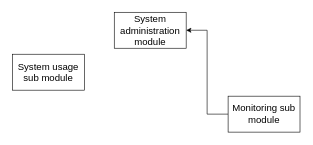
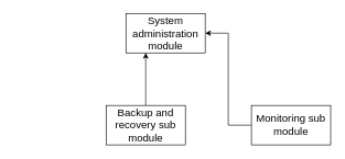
  <mxCell id="0" />
  <mxCell id="1" parent="0" />
  <mxCell id="2" value="&lt;span lang=&quot;EN-HK&quot; style=&quot;font-size: 12pt ; font-family: &amp;#34;calibri&amp;#34; , sans-serif&quot;&gt;System administration module&lt;/span&gt;&lt;span style=&quot;font-size: medium&quot;&gt;&lt;/span&gt;" style="rounded=0;whiteSpace=wrap;html=1;" vertex="1" parent="1"><mxGeometry x="190" y="20" width="120" height="60" as="geometry" /></mxCell>
- <mxCell id="3" value="&lt;p class=&quot;MsoNormal&quot; style=&quot;margin: 0cm ; font-size: medium ; font-family: &amp;#34;calibri&amp;#34; , sans-serif&quot;&gt;&lt;span lang=&quot;EN-HK&quot;&gt;System usage sub module&lt;/span&gt;&lt;/p&gt;" style="rounded=0;whiteSpace=wrap;html=1;" vertex="1" parent="1"><mxGeometry x="20" y="90" width="120" height="60" as="geometry" /></mxCell>
+ <mxCell id="4" style="edgeStyle=orthogonalEdgeStyle;rounded=0;orthogonalLoop=1;jettySize=auto;html=1;entryX=0.25;entryY=1;entryDx=0;entryDy=0;" edge="1" parent="1" source="5" target="2"><mxGeometry relative="1" as="geometry" /></mxCell>
+ <mxCell id="5" value="&lt;p class=&quot;MsoNormal&quot; style=&quot;margin: 0cm ; font-size: medium ; font-family: &amp;#34;calibri&amp;#34; , sans-serif&quot;&gt;&lt;span lang=&quot;EN-HK&quot;&gt;Backup and recovery sub module&lt;/span&gt;&lt;/p&gt;" style="rounded=0;whiteSpace=wrap;html=1;" vertex="1" parent="1"><mxGeometry x="160" y="160" width="120" height="60" as="geometry" /></mxCell>
  <mxCell id="6" style="edgeStyle=orthogonalEdgeStyle;rounded=0;orthogonalLoop=1;jettySize=auto;html=1;entryX=1;entryY=0.5;entryDx=0;entryDy=0;" edge="1" parent="1" source="7" target="2"><mxGeometry relative="1" as="geometry" /></mxCell>
  <mxCell id="7" value="&lt;p class=&quot;MsoNormal&quot; style=&quot;margin: 0cm ; font-size: medium ; font-family: &amp;#34;calibri&amp;#34; , sans-serif&quot;&gt;&lt;span lang=&quot;EN-HK&quot;&gt;Monitoring sub module&lt;/span&gt;&lt;/p&gt;" style="rounded=0;whiteSpace=wrap;html=1;" vertex="1" parent="1"><mxGeometry x="380" y="160" width="120" height="60" as="geometry" /></mxCell>
